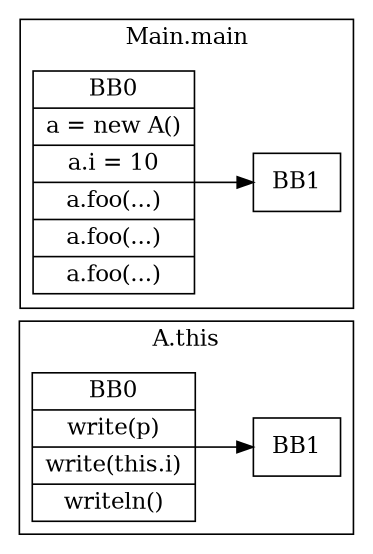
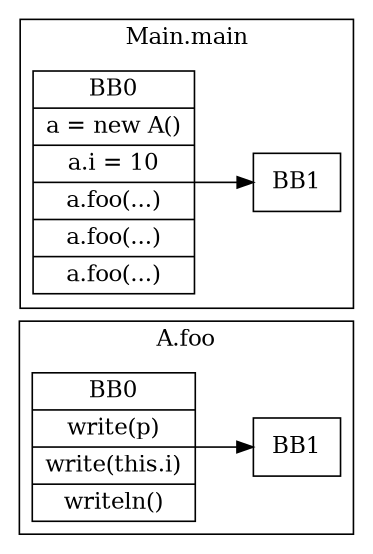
  digraph {
    rankdir=LR
    node [shape=record]
    n1 [label="BB0|write(p)|write(this.i)|writeln()"]
    n2 [label=BB1]
    n3 [label="BB0|a = new A()|a.i = 10|a.foo(...)|a.foo(...)|a.foo(...)"]
    n4 [label=BB1]
    subgraph cluster_1 {
-     label="A.this"
+     label="A.foo"
      n1
      n2
    }
    subgraph cluster_2 {
      label="Main.main"
      n3
      n4
    }
    n1 -> n2
    n3 -> n4
  }
